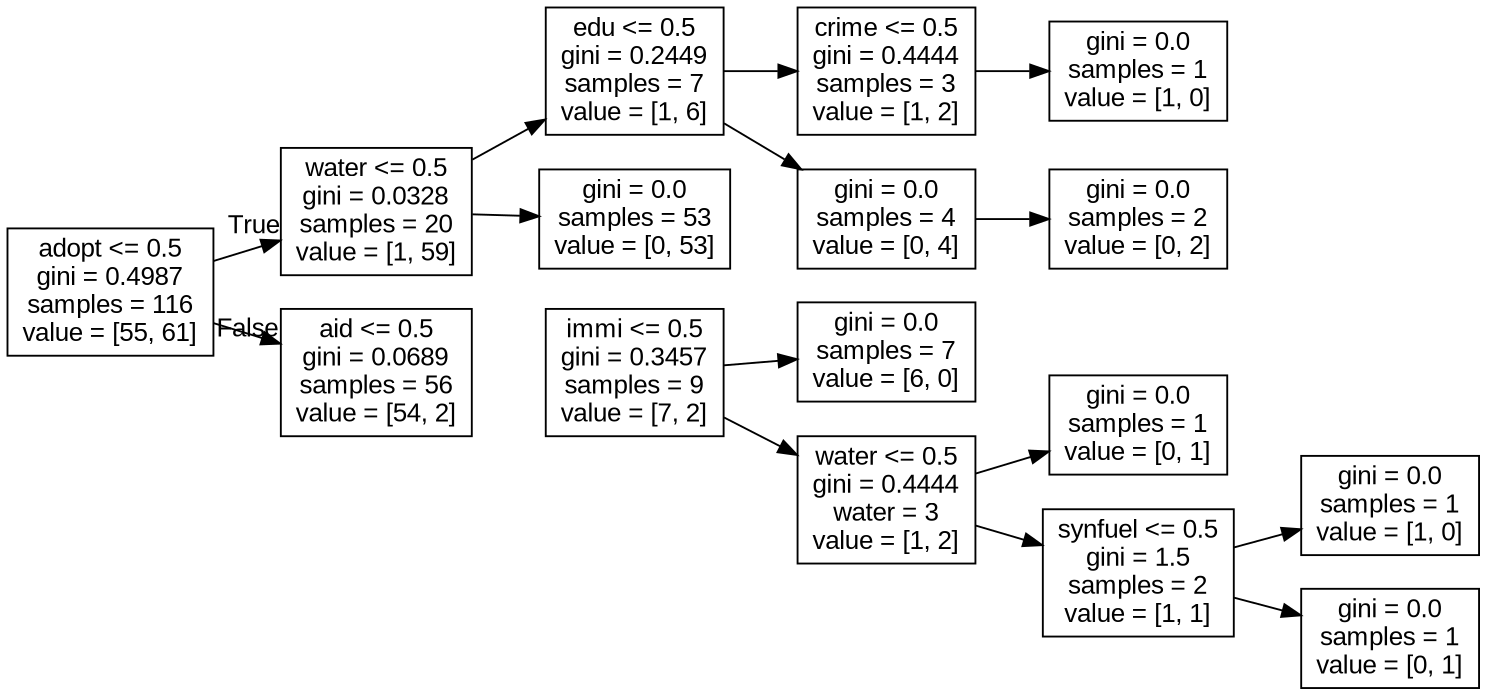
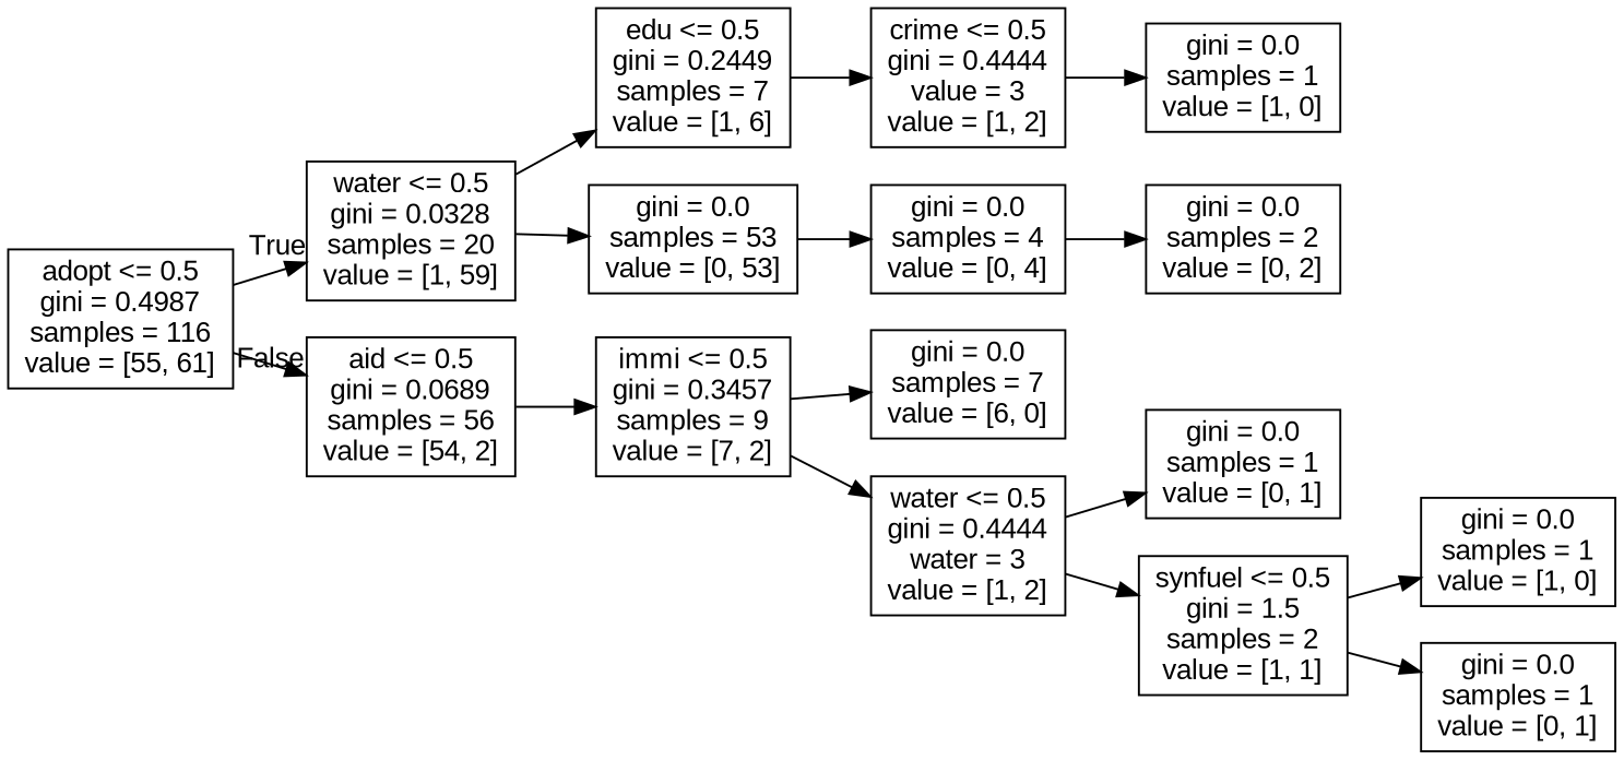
  digraph {
    fontname="Liberation Sans"
    rankdir=LR
    node [fontname="Liberation Sans" shape=box]
    edge [fontname="Liberation Sans"]
    n1 [label="adopt <= 0.5\ngini = 0.4987\nsamples = 116\nvalue = [55, 61]"]
    n2 [label="water <= 0.5\ngini = 0.0328\nsamples = 20\nvalue = [1, 59]"]
    n3 [label="aid <= 0.5\ngini = 0.0689\nsamples = 56\nvalue = [54, 2]"]
    n4 [label="edu <= 0.5\ngini = 0.2449\nsamples = 7\nvalue = [1, 6]"]
    n5 [label="gini = 0.0\nsamples = 53\nvalue = [0, 53]"]
    n6 [label="immi <= 0.5\ngini = 0.3457\nsamples = 9\nvalue = [7, 2]"]
-   n7 [label="crime <= 0.5\ngini = 0.4444\nsamples = 3\nvalue = [1, 2]"]
+   n7 [label="crime <= 0.5\ngini = 0.4444\nvalue = 3\nvalue = [1, 2]"]
    n8 [label="gini = 0.0\nsamples = 4\nvalue = [0, 4]"]
    n9 [label="gini = 0.0\nsamples = 1\nvalue = [1, 0]"]
    n10 [label="gini = 0.0\nsamples = 2\nvalue = [0, 2]"]
    n11 [label="gini = 0.0\nsamples = 7\nvalue = [6, 0]"]
    n12 [label="water <= 0.5\ngini = 0.4444\nwater = 3\nvalue = [1, 2]"]
    n13 [label="gini = 0.0\nsamples = 1\nvalue = [0, 1]"]
    n14 [label="synfuel <= 0.5\ngini = 1.5\nsamples = 2\nvalue = [1, 1]"]
    n15 [label="gini = 0.0\nsamples = 1\nvalue = [1, 0]"]
    n16 [label="gini = 0.0\nsamples = 1\nvalue = [0, 1]"]
    n1 -> n2 [headlabel=True labelangle=45 labeldistance=2.5]
    n1 -> n3 [headlabel=False labelangle=-45 labeldistance=2.5]
    n2 -> n4
    n2 -> n5
+   n3 -> n6
    n4 -> n7
-   n4 -> n8
+   n5 -> n8
    n6 -> n11
    n6 -> n12
    n7 -> n9
    n8 -> n10
    n12 -> n13
    n12 -> n14
    n14 -> n15
    n14 -> n16
  }
